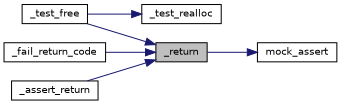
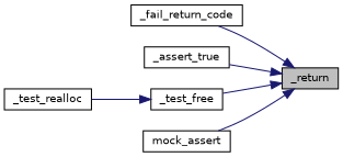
  digraph {
    rankdir=RL
    node [color=black fillcolor=white fontname=Helvetica fontsize=10 shape=record style=filled]
    edge [color=midnightblue dir=back fontname=Helvetica fontsize=10 labelfontname=Helvetica labelfontsize=10 style=solid]
    n1 [fillcolor=grey75 fontcolor=black height=0.2 label=_return width=0.4]
    n2 [height=0.2 label=_fail_return_code width=0.4]
-   n3 [height=0.2 label=_assert_return width=0.4]
+   n3 [height=0.2 label=_assert_true width=0.4]
    n4 [height=0.2 label=_test_free width=0.4]
    n5 [height=0.2 label=mock_assert width=0.4]
    n6 [height=0.2 label=_test_realloc width=0.4]
    n1 -> n2
    n1 -> n3
    n1 -> n4
-   n5 -> n1
-   n6 -> n4
+   n1 -> n5
+   n4 -> n6
  }
